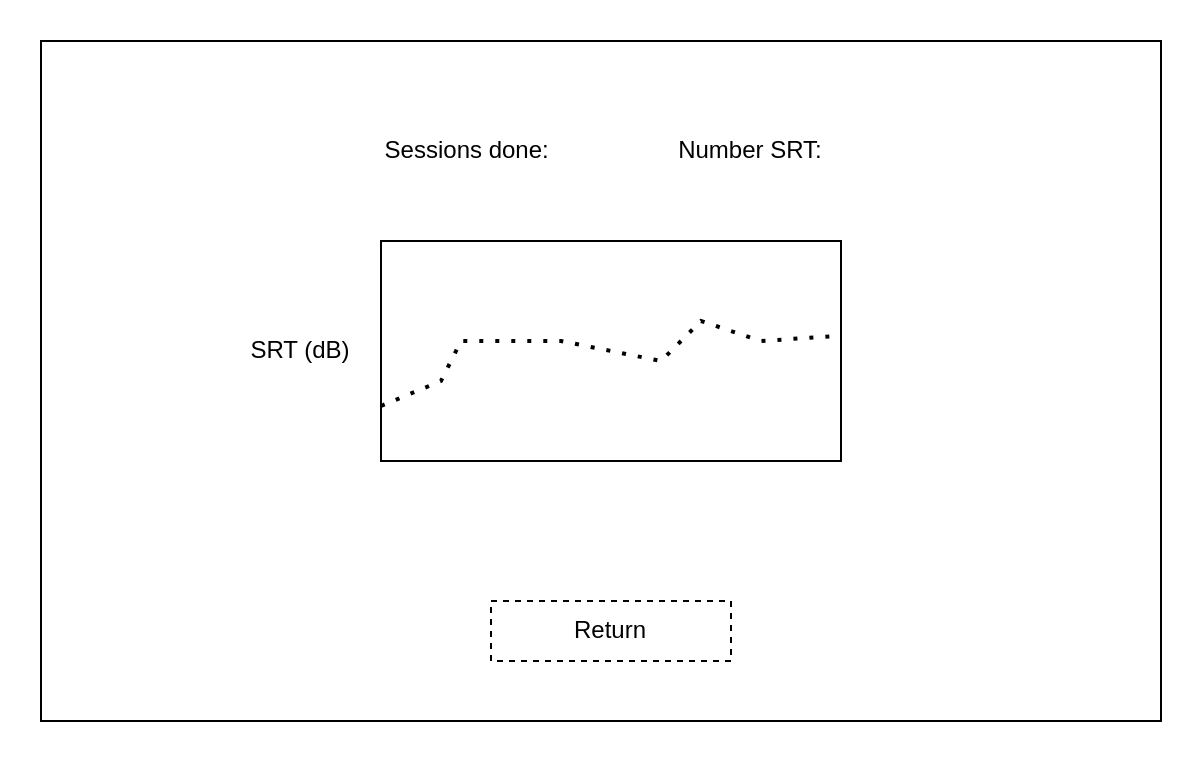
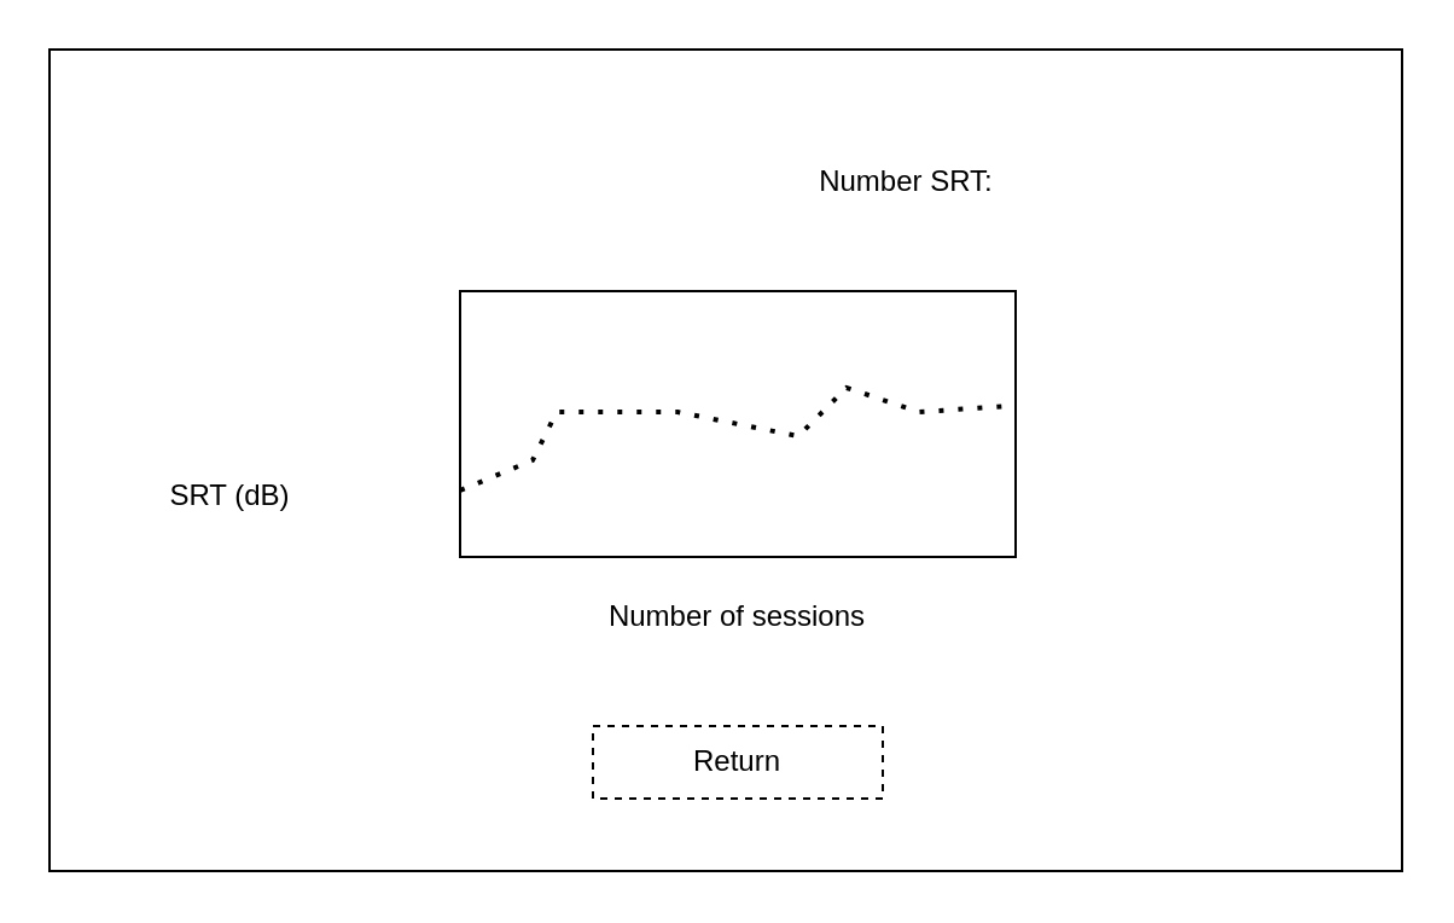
  <mxCell id="0" />
  <mxCell id="1" parent="0" />
  <mxCell id="2" value="" style="rounded=0;whiteSpace=wrap;html=1;" vertex="1" parent="1"><mxGeometry x="20" y="20" width="560" height="340" as="geometry" /></mxCell>
  <mxCell id="3" value="" style="rounded=0;whiteSpace=wrap;html=1;" vertex="1" parent="1"><mxGeometry x="190" y="120" width="230" height="110" as="geometry" /></mxCell>
  <mxCell id="4" value="" style="endArrow=none;dashed=1;html=1;dashPattern=1 3;strokeWidth=2;rounded=0;exitX=0;exitY=0.75;exitDx=0;exitDy=0;" edge="1" parent="1" source="3" target="3"><mxGeometry width="50" height="50" relative="1" as="geometry"><mxPoint x="260" y="210" as="sourcePoint" /><mxPoint x="290" y="170" as="targetPoint" /><Array as="points"><mxPoint x="220" y="190" /><mxPoint x="230" y="170" /><mxPoint x="280" y="170" /><mxPoint x="330" y="180" /><mxPoint x="350" y="160" /><mxPoint x="380" y="170" /></Array></mxGeometry></mxCell>
- <mxCell id="5" value="SRT (dB)" style="text;html=1;strokeColor=none;fillColor=none;align=center;verticalAlign=middle;whiteSpace=wrap;rounded=0;" vertex="1" parent="1"><mxGeometry x="120" y="160" width="60" height="30" as="geometry" /></mxCell>
+ <mxCell id="5" value="SRT (dB)" style="text;html=1;strokeColor=none;fillColor=none;align=center;verticalAlign=middle;whiteSpace=wrap;rounded=0;" vertex="1" parent="1"><mxGeometry x="65" y="190" width="60" height="30" as="geometry" /></mxCell>
+ <mxCell id="6" value="Number of sessions" style="text;html=1;strokeColor=none;fillColor=none;align=center;verticalAlign=middle;whiteSpace=wrap;rounded=0;" vertex="1" parent="1"><mxGeometry x="245" y="240" width="120" height="30" as="geometry" /></mxCell>
  <mxCell id="7" value="Return" style="rounded=0;whiteSpace=wrap;html=1;dashed=1;" vertex="1" parent="1"><mxGeometry x="245" y="300" width="120" height="30" as="geometry" /></mxCell>
- <mxCell id="8" value="Sessions done:&amp;nbsp;" style="text;html=1;strokeColor=none;fillColor=none;align=center;verticalAlign=middle;whiteSpace=wrap;rounded=0;" vertex="1" parent="1"><mxGeometry x="190" y="60" width="90" height="30" as="geometry" /></mxCell>
  <mxCell id="9" value="Number SRT:" style="text;html=1;strokeColor=none;fillColor=none;align=center;verticalAlign=middle;whiteSpace=wrap;rounded=0;" vertex="1" parent="1"><mxGeometry x="330" y="60" width="90" height="30" as="geometry" /></mxCell>
